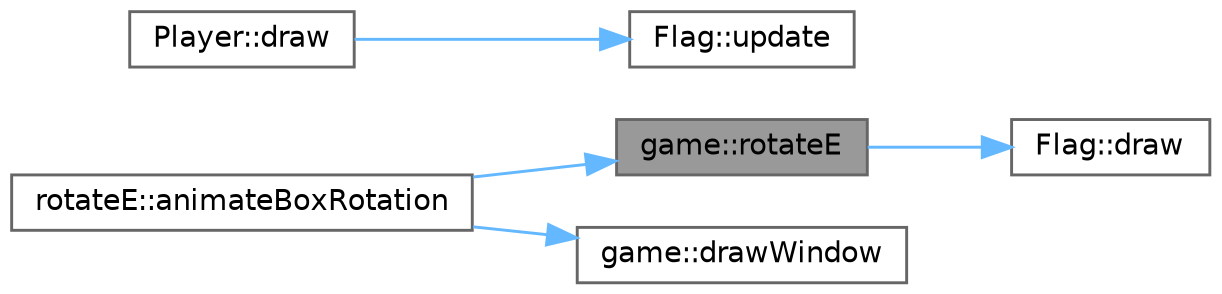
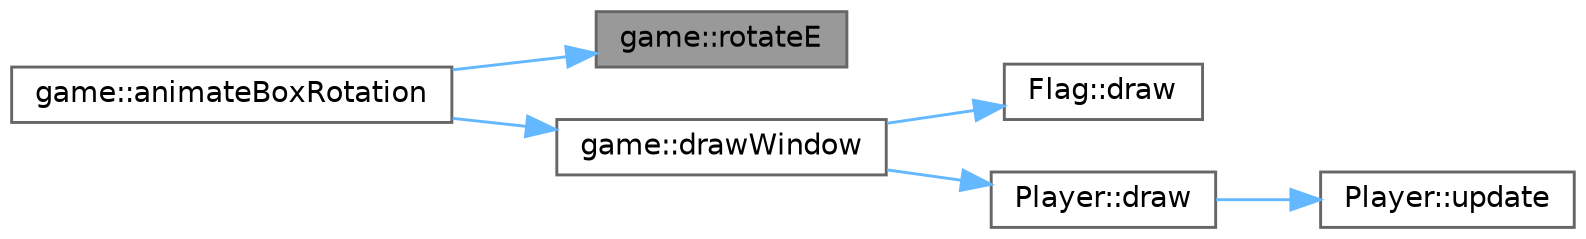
  digraph {
    rankdir=LR
    node [color=grey40 fillcolor=white fontname=Helvetica fontsize=10 shape=box style=filled]
    edge [color=steelblue1 fontname=Helvetica fontsize=10 labelfontname=Helvetica labelfontsize=10 style=solid]
    n1 [color=gray40 fillcolor=grey60 fontcolor=black height=0.2 label="game::rotateE" width=0.4]
-   n2 [height=0.2 label="rotateE::animateBoxRotation" width=0.4]
+   n2 [height=0.2 label="game::animateBoxRotation" width=0.4]
    n3 [height=0.2 label="game::drawWindow" width=0.4]
    n4 [height=0.2 label="Flag::draw" width=0.4]
    n5 [height=0.2 label="Player::draw" width=0.4]
-   n6 [height=0.2 label="Flag::update" width=0.4]
+   n6 [height=0.2 label="Player::update" width=0.4]
    n2 -> n1
    n2 -> n3
-   n1 -> n4
+   n3 -> n4
+   n3 -> n5
    n5 -> n6
  }
